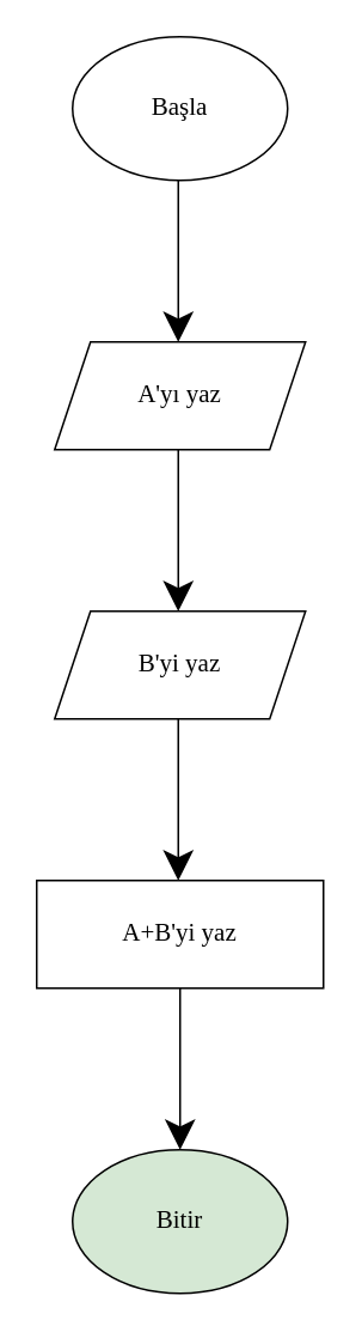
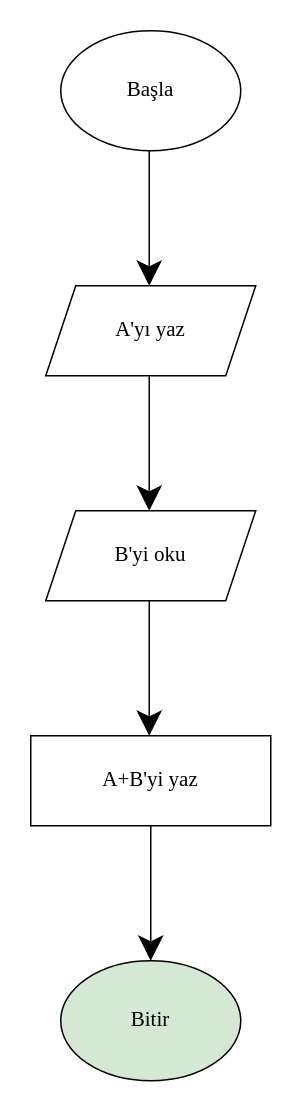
  <mxCell id="0" />
  <mxCell id="1" parent="0" />
  <mxCell id="2" value="&lt;font style=&quot;font-size: 14px&quot;&gt;Başla&lt;/font&gt;" style="ellipse;whiteSpace=wrap;html=1;hachureGap=4;pointerEvents=0;fontFamily=Verdana;" vertex="1" parent="1"><mxGeometry x="40" y="20" width="120" height="80" as="geometry" /></mxCell>
  <mxCell id="3" value="" style="endArrow=classic;html=1;startSize=14;endSize=14;sourcePerimeterSpacing=8;targetPerimeterSpacing=8;fontFamily=Verdana;" edge="1" parent="1"><mxGeometry width="50" height="50" relative="1" as="geometry"><mxPoint x="99" y="100" as="sourcePoint" /><mxPoint x="99" y="190" as="targetPoint" /></mxGeometry></mxCell>
  <mxCell id="4" value="&lt;font style=&quot;font-size: 14px&quot;&gt;A'yı yaz&lt;/font&gt;" style="shape=parallelogram;perimeter=parallelogramPerimeter;whiteSpace=wrap;html=1;fixedSize=1;hachureGap=4;pointerEvents=0;fontFamily=Verdana;" vertex="1" parent="1"><mxGeometry x="30" y="190" width="140" height="60" as="geometry" /></mxCell>
  <mxCell id="5" value="" style="endArrow=classic;html=1;startSize=14;endSize=14;sourcePerimeterSpacing=8;targetPerimeterSpacing=8;fontFamily=Verdana;" edge="1" parent="1"><mxGeometry width="50" height="50" relative="1" as="geometry"><mxPoint x="99" y="250" as="sourcePoint" /><mxPoint x="99" y="340" as="targetPoint" /></mxGeometry></mxCell>
- <mxCell id="6" value="&lt;font style=&quot;font-size: 14px&quot;&gt;B'yi yaz&lt;/font&gt;" style="shape=parallelogram;perimeter=parallelogramPerimeter;whiteSpace=wrap;html=1;fixedSize=1;hachureGap=4;pointerEvents=0;fontFamily=Verdana;" vertex="1" parent="1"><mxGeometry x="30" y="340" width="140" height="60" as="geometry" /></mxCell>
+ <mxCell id="6" value="&lt;font style=&quot;font-size: 14px&quot;&gt;B'yi oku&lt;/font&gt;" style="shape=parallelogram;perimeter=parallelogramPerimeter;whiteSpace=wrap;html=1;fixedSize=1;hachureGap=4;pointerEvents=0;fontFamily=Verdana;" vertex="1" parent="1"><mxGeometry x="30" y="340" width="140" height="60" as="geometry" /></mxCell>
  <mxCell id="7" value="" style="endArrow=classic;html=1;startSize=14;endSize=14;sourcePerimeterSpacing=8;targetPerimeterSpacing=8;fontFamily=Verdana;" edge="1" parent="1"><mxGeometry width="50" height="50" relative="1" as="geometry"><mxPoint x="99" y="400" as="sourcePoint" /><mxPoint x="99" y="490" as="targetPoint" /></mxGeometry></mxCell>
  <mxCell id="8" value="&lt;font style=&quot;font-size: 14px&quot;&gt;A+B'yi yaz&lt;/font&gt;" style="rounded=0;whiteSpace=wrap;html=1;hachureGap=4;pointerEvents=0;fontFamily=Verdana;" vertex="1" parent="1"><mxGeometry x="20" y="490" width="160" height="60" as="geometry" /></mxCell>
  <mxCell id="9" value="" style="endArrow=classic;html=1;startSize=14;endSize=14;sourcePerimeterSpacing=8;targetPerimeterSpacing=8;fontFamily=Verdana;" edge="1" parent="1"><mxGeometry width="50" height="50" relative="1" as="geometry"><mxPoint x="100" y="550" as="sourcePoint" /><mxPoint x="100" y="640" as="targetPoint" /></mxGeometry></mxCell>
  <mxCell id="10" value="&lt;font style=&quot;font-size: 14px&quot;&gt;Bitir&lt;/font&gt;" style="ellipse;whiteSpace=wrap;html=1;hachureGap=4;pointerEvents=0;fontFamily=Verdana;fillColor=#d5e8d4;" vertex="1" parent="1"><mxGeometry x="40" y="640" width="120" height="80" as="geometry" /></mxCell>
